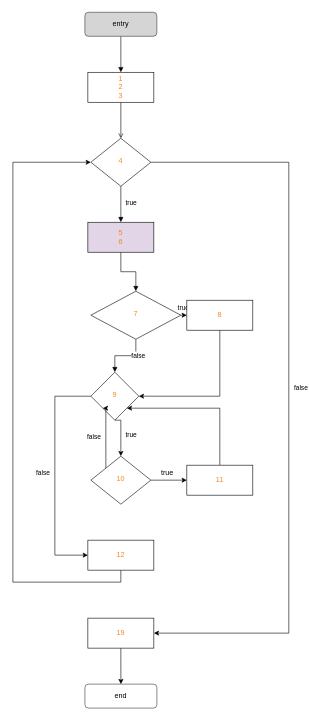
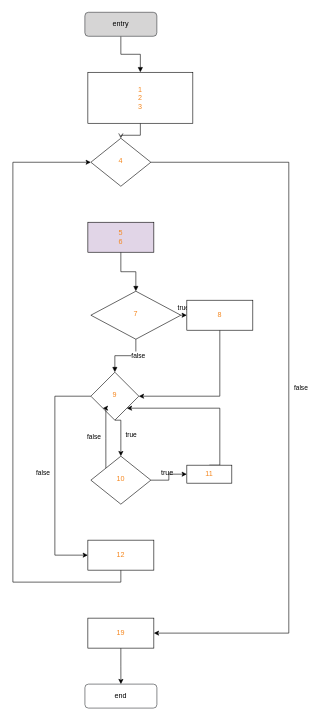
  <mxCell id="0" />
  <mxCell id="1" parent="0" />
  <mxCell id="2" style="edgeStyle=orthogonalEdgeStyle;rounded=0;orthogonalLoop=1;jettySize=auto;html=1;exitX=0.5;exitY=1;exitDx=0;exitDy=0;entryX=0.5;entryY=0;entryDx=0;entryDy=0;fontColor=#f5871f;endArrow=block;endFill=1;" parent="1" source="3" target="15" edge="1"><mxGeometry relative="1" as="geometry" /></mxCell>
  <mxCell id="3" value="entry" style="rounded=1;whiteSpace=wrap;html=1;fontSize=12;glass=0;strokeWidth=1;shadow=0;fillColor=#D6D5D5;strokeColor=#36393d;" parent="1" vertex="1"><mxGeometry x="140.91" y="20" width="120" height="40" as="geometry" /></mxCell>
- <mxCell id="4" style="edgeStyle=orthogonalEdgeStyle;rounded=0;orthogonalLoop=1;jettySize=auto;html=1;exitX=0.5;exitY=1;exitDx=0;exitDy=0;entryX=0.5;entryY=0;entryDx=0;entryDy=0;fontColor=#F5871F;endArrow=block;endFill=1;" parent="1" source="8" target="17" edge="1"><mxGeometry relative="1" as="geometry"><Array as="points"><mxPoint x="200.91" y="340" /><mxPoint x="200.91" y="340" /></Array></mxGeometry></mxCell>
- <mxCell id="5" value="true" style="edgeLabel;html=1;align=center;verticalAlign=middle;resizable=0;points=[];fontColor=#000000;" parent="4" vertex="1" connectable="0"><mxGeometry x="-0.084" y="2" relative="1" as="geometry"><mxPoint x="15" y="-1" as="offset" /></mxGeometry></mxCell>
  <mxCell id="6" style="edgeStyle=orthogonalEdgeStyle;rounded=0;orthogonalLoop=1;jettySize=auto;html=1;exitX=1;exitY=0.5;exitDx=0;exitDy=0;entryX=1;entryY=0.5;entryDx=0;entryDy=0;" edge="1" parent="1" source="8" target="35"><mxGeometry relative="1" as="geometry"><Array as="points"><mxPoint x="480.91" y="270" /><mxPoint x="480.91" y="1055" /></Array></mxGeometry></mxCell>
  <mxCell id="7" value="false" style="edgeLabel;html=1;align=center;verticalAlign=middle;resizable=0;points=[];" vertex="1" connectable="0" parent="6"><mxGeometry x="-0.023" y="3" relative="1" as="geometry"><mxPoint x="17" as="offset" /></mxGeometry></mxCell>
  <mxCell id="8" value="&lt;font color=&quot;#f5871f&quot;&gt;4&lt;/font&gt;" style="rhombus;whiteSpace=wrap;html=1;shadow=0;fontFamily=Helvetica;fontSize=12;align=center;strokeWidth=1;spacing=6;spacingTop=-4;" parent="1" vertex="1"><mxGeometry x="150.91" y="230" width="100" height="80" as="geometry" /></mxCell>
  <mxCell id="9" style="edgeStyle=orthogonalEdgeStyle;rounded=0;orthogonalLoop=1;jettySize=auto;html=1;exitX=0.5;exitY=1;exitDx=0;exitDy=0;fontColor=#F5871F;endArrow=block;endFill=1;" parent="1" source="13" target="24" edge="1"><mxGeometry relative="1" as="geometry"><mxPoint x="200.91" y="620" as="targetPoint" /></mxGeometry></mxCell>
  <mxCell id="10" value="false" style="edgeLabel;html=1;align=center;verticalAlign=middle;resizable=0;points=[];fontColor=#000000;" parent="9" vertex="1" connectable="0"><mxGeometry x="-0.088" y="1" relative="1" as="geometry"><mxPoint x="17" y="-2" as="offset" /></mxGeometry></mxCell>
  <mxCell id="11" style="edgeStyle=orthogonalEdgeStyle;rounded=0;orthogonalLoop=1;jettySize=auto;html=1;exitX=1;exitY=0.5;exitDx=0;exitDy=0;entryX=0;entryY=0.5;entryDx=0;entryDy=0;" edge="1" parent="1" source="13" target="19"><mxGeometry relative="1" as="geometry" /></mxCell>
  <mxCell id="12" value="true" style="edgeLabel;html=1;align=center;verticalAlign=middle;resizable=0;points=[];" vertex="1" connectable="0" parent="11"><mxGeometry x="-0.13" y="2" relative="1" as="geometry"><mxPoint y="-11" as="offset" /></mxGeometry></mxCell>
  <mxCell id="13" value="&lt;font color=&quot;#f5871f&quot;&gt;7&lt;/font&gt;" style="rhombus;whiteSpace=wrap;html=1;shadow=0;fontFamily=Helvetica;fontSize=12;align=center;strokeWidth=1;spacing=6;spacingTop=-4;" parent="1" vertex="1"><mxGeometry x="150.91" y="485" width="150" height="80" as="geometry" /></mxCell>
  <mxCell id="14" style="edgeStyle=orthogonalEdgeStyle;rounded=0;orthogonalLoop=1;jettySize=auto;html=1;exitX=0.5;exitY=1;exitDx=0;exitDy=0;entryX=0.5;entryY=0;entryDx=0;entryDy=0;fontColor=#f5871f;endArrow=open;endFill=1;" parent="1" source="15" target="8" edge="1"><mxGeometry relative="1" as="geometry" /></mxCell>
- <mxCell id="15" value="&lt;font color=&quot;#f5871f&quot;&gt;1&lt;br&gt;2&lt;br&gt;3&lt;/font&gt;" style="rounded=0;whiteSpace=wrap;html=1;strokeColor=#000000;fillColor=#FFFFFF;" parent="1" vertex="1"><mxGeometry x="145.91" y="120" width="110" height="50" as="geometry" /></mxCell>
+ <mxCell id="15" value="&lt;font color=&quot;#f5871f&quot;&gt;1&lt;br&gt;2&lt;br&gt;3&lt;/font&gt;" style="rounded=0;whiteSpace=wrap;html=1;strokeColor=#000000;fillColor=#FFFFFF;" parent="1" vertex="1"><mxGeometry x="145.91" y="120" width="175" height="85" as="geometry" /></mxCell>
  <mxCell id="16" style="edgeStyle=orthogonalEdgeStyle;rounded=0;orthogonalLoop=1;jettySize=auto;html=1;exitX=0.5;exitY=1;exitDx=0;exitDy=0;entryX=0.5;entryY=0;entryDx=0;entryDy=0;fontColor=#F5871F;endArrow=block;endFill=1;" parent="1" source="17" target="13" edge="1"><mxGeometry relative="1" as="geometry" /></mxCell>
  <mxCell id="17" value="&lt;font color=&quot;#f5871f&quot;&gt;5&lt;br&gt;6&lt;/font&gt;" style="rounded=0;whiteSpace=wrap;html=1;strokeColor=#000000;fillColor=#e1d5e7;" parent="1" vertex="1"><mxGeometry x="145.91" y="370" width="110" height="50" as="geometry" /></mxCell>
  <mxCell id="18" style="edgeStyle=orthogonalEdgeStyle;rounded=0;orthogonalLoop=1;jettySize=auto;html=1;exitX=0.5;exitY=1;exitDx=0;exitDy=0;entryX=1;entryY=0.5;entryDx=0;entryDy=0;" edge="1" parent="1" source="19" target="24"><mxGeometry relative="1" as="geometry" /></mxCell>
  <mxCell id="19" value="&lt;font color=&quot;#f5871f&quot;&gt;8&lt;/font&gt;" style="rounded=0;whiteSpace=wrap;html=1;strokeColor=#000000;fillColor=#FFFFFF;" vertex="1" parent="1"><mxGeometry x="310.91" y="500" width="110" height="50" as="geometry" /></mxCell>
  <mxCell id="20" style="edgeStyle=orthogonalEdgeStyle;rounded=0;orthogonalLoop=1;jettySize=auto;html=1;exitX=0.5;exitY=1;exitDx=0;exitDy=0;entryX=0.5;entryY=0;entryDx=0;entryDy=0;" edge="1" parent="1" source="24" target="28"><mxGeometry relative="1" as="geometry"><Array as="points"><mxPoint x="200.91" y="730" /><mxPoint x="200.91" y="730" /></Array></mxGeometry></mxCell>
  <mxCell id="21" value="true" style="edgeLabel;html=1;align=center;verticalAlign=middle;resizable=0;points=[];" vertex="1" connectable="0" parent="20"><mxGeometry x="-0.152" y="1" relative="1" as="geometry"><mxPoint x="16" y="3" as="offset" /></mxGeometry></mxCell>
  <mxCell id="22" style="edgeStyle=orthogonalEdgeStyle;rounded=0;orthogonalLoop=1;jettySize=auto;html=1;exitX=0;exitY=0.5;exitDx=0;exitDy=0;entryX=0;entryY=0.5;entryDx=0;entryDy=0;" edge="1" parent="1" source="24" target="33"><mxGeometry relative="1" as="geometry"><Array as="points"><mxPoint x="90.91" y="660" /><mxPoint x="90.91" y="925" /></Array></mxGeometry></mxCell>
  <mxCell id="23" value="false" style="edgeLabel;html=1;align=center;verticalAlign=middle;resizable=0;points=[];" vertex="1" connectable="0" parent="22"><mxGeometry x="-0.005" y="2" relative="1" as="geometry"><mxPoint x="-22" y="-1" as="offset" /></mxGeometry></mxCell>
  <mxCell id="24" value="&lt;font color=&quot;#f5871f&quot;&gt;9&lt;/font&gt;" style="rhombus;whiteSpace=wrap;html=1;shadow=0;fontFamily=Helvetica;fontSize=12;align=center;strokeWidth=1;spacing=6;spacingTop=-4;" vertex="1" parent="1"><mxGeometry x="150.91" y="620" width="80" height="80" as="geometry" /></mxCell>
  <mxCell id="25" style="edgeStyle=orthogonalEdgeStyle;rounded=0;orthogonalLoop=1;jettySize=auto;html=1;exitX=1;exitY=0.5;exitDx=0;exitDy=0;entryX=0;entryY=0.5;entryDx=0;entryDy=0;" edge="1" parent="1" source="28" target="30"><mxGeometry relative="1" as="geometry" /></mxCell>
  <mxCell id="26" style="edgeStyle=orthogonalEdgeStyle;rounded=0;orthogonalLoop=1;jettySize=auto;html=1;exitX=0;exitY=0;exitDx=0;exitDy=0;entryX=0;entryY=1;entryDx=0;entryDy=0;" edge="1" parent="1" source="28" target="24"><mxGeometry relative="1" as="geometry"><Array as="points"><mxPoint x="175.91" y="730" /><mxPoint x="175.91" y="730" /></Array></mxGeometry></mxCell>
  <mxCell id="27" value="false" style="edgeLabel;html=1;align=center;verticalAlign=middle;resizable=0;points=[];" vertex="1" connectable="0" parent="26"><mxGeometry x="0.016" relative="1" as="geometry"><mxPoint x="-20" as="offset" /></mxGeometry></mxCell>
  <mxCell id="28" value="&lt;font color=&quot;#f5871f&quot;&gt;10&lt;/font&gt;" style="rhombus;whiteSpace=wrap;html=1;shadow=0;fontFamily=Helvetica;fontSize=12;align=center;strokeWidth=1;spacing=6;spacingTop=-4;" vertex="1" parent="1"><mxGeometry x="150.91" y="760" width="100" height="80" as="geometry" /></mxCell>
  <mxCell id="29" style="edgeStyle=orthogonalEdgeStyle;rounded=0;orthogonalLoop=1;jettySize=auto;html=1;exitX=0.5;exitY=0;exitDx=0;exitDy=0;entryX=1;entryY=1;entryDx=0;entryDy=0;" edge="1" parent="1" source="30" target="24"><mxGeometry relative="1" as="geometry"><Array as="points"><mxPoint x="365.91" y="680" /></Array></mxGeometry></mxCell>
- <mxCell id="30" value="&lt;font color=&quot;#f5871f&quot;&gt;11&lt;/font&gt;" style="rounded=0;whiteSpace=wrap;html=1;strokeColor=#000000;fillColor=#FFFFFF;" vertex="1" parent="1"><mxGeometry x="310.91" y="775" width="110" height="50" as="geometry" /></mxCell>
+ <mxCell id="30" value="&lt;font color=&quot;#f5871f&quot;&gt;11&lt;/font&gt;" style="rounded=0;whiteSpace=wrap;html=1;strokeColor=#000000;fillColor=#FFFFFF;" vertex="1" parent="1"><mxGeometry x="310.91" y="775" width="75" height="30" as="geometry" /></mxCell>
  <mxCell id="31" value="true" style="text;html=1;align=center;verticalAlign=middle;resizable=0;points=[];autosize=1;strokeColor=none;fillColor=none;" vertex="1" parent="1"><mxGeometry x="257.91" y="773" width="40" height="30" as="geometry" /></mxCell>
  <mxCell id="32" style="edgeStyle=orthogonalEdgeStyle;rounded=0;orthogonalLoop=1;jettySize=auto;html=1;exitX=0.5;exitY=1;exitDx=0;exitDy=0;entryX=0;entryY=0.5;entryDx=0;entryDy=0;" edge="1" parent="1" source="33" target="8"><mxGeometry relative="1" as="geometry"><Array as="points"><mxPoint x="200.91" y="970" /><mxPoint x="20.91" y="970" /><mxPoint x="20.91" y="270" /></Array></mxGeometry></mxCell>
  <mxCell id="33" value="&lt;font color=&quot;#f5871f&quot;&gt;12&lt;/font&gt;" style="rounded=0;whiteSpace=wrap;html=1;strokeColor=#000000;fillColor=#FFFFFF;" vertex="1" parent="1"><mxGeometry x="145.91" y="900" width="110" height="50" as="geometry" /></mxCell>
  <mxCell id="34" style="edgeStyle=orthogonalEdgeStyle;rounded=0;orthogonalLoop=1;jettySize=auto;html=1;exitX=0.5;exitY=1;exitDx=0;exitDy=0;entryX=0.5;entryY=0;entryDx=0;entryDy=0;" edge="1" parent="1" source="35" target="36"><mxGeometry relative="1" as="geometry" /></mxCell>
  <mxCell id="35" value="&lt;font color=&quot;#f5871f&quot;&gt;19&lt;/font&gt;" style="rounded=0;whiteSpace=wrap;html=1;strokeColor=#000000;fillColor=#FFFFFF;" vertex="1" parent="1"><mxGeometry x="145.91" y="1030" width="110" height="50" as="geometry" /></mxCell>
  <mxCell id="36" value="end" style="rounded=1;whiteSpace=wrap;html=1;fontSize=12;glass=0;strokeWidth=1;shadow=0;fillColor=#ffffff;strokeColor=#36393d;" vertex="1" parent="1"><mxGeometry x="141" y="1140" width="120" height="40" as="geometry" /></mxCell>
